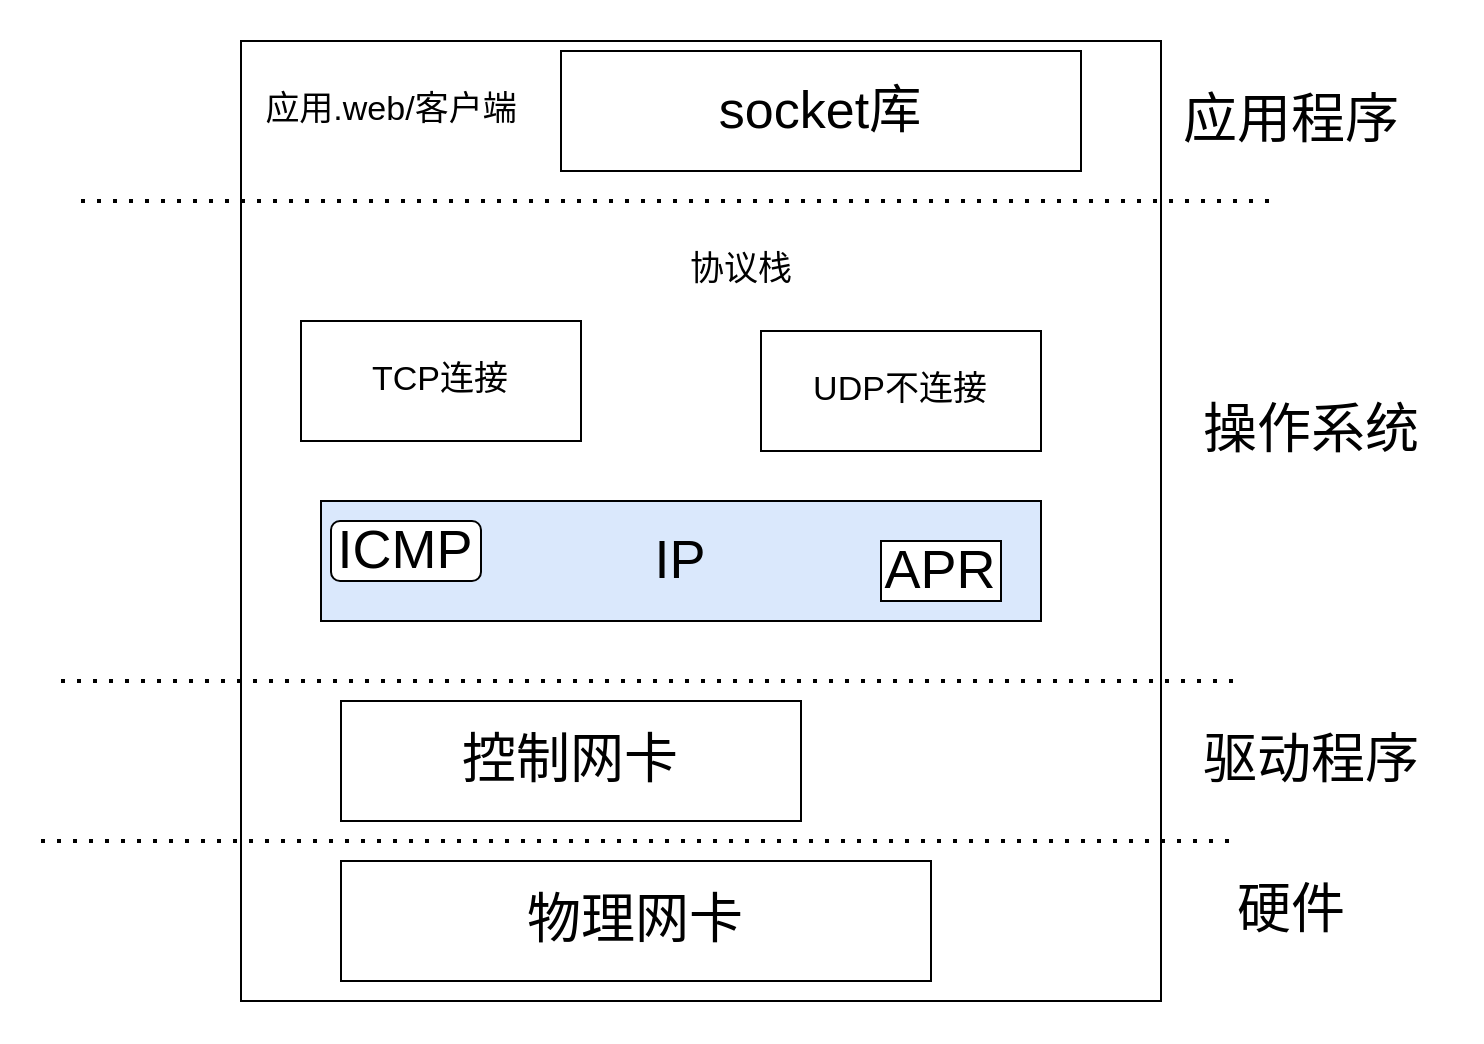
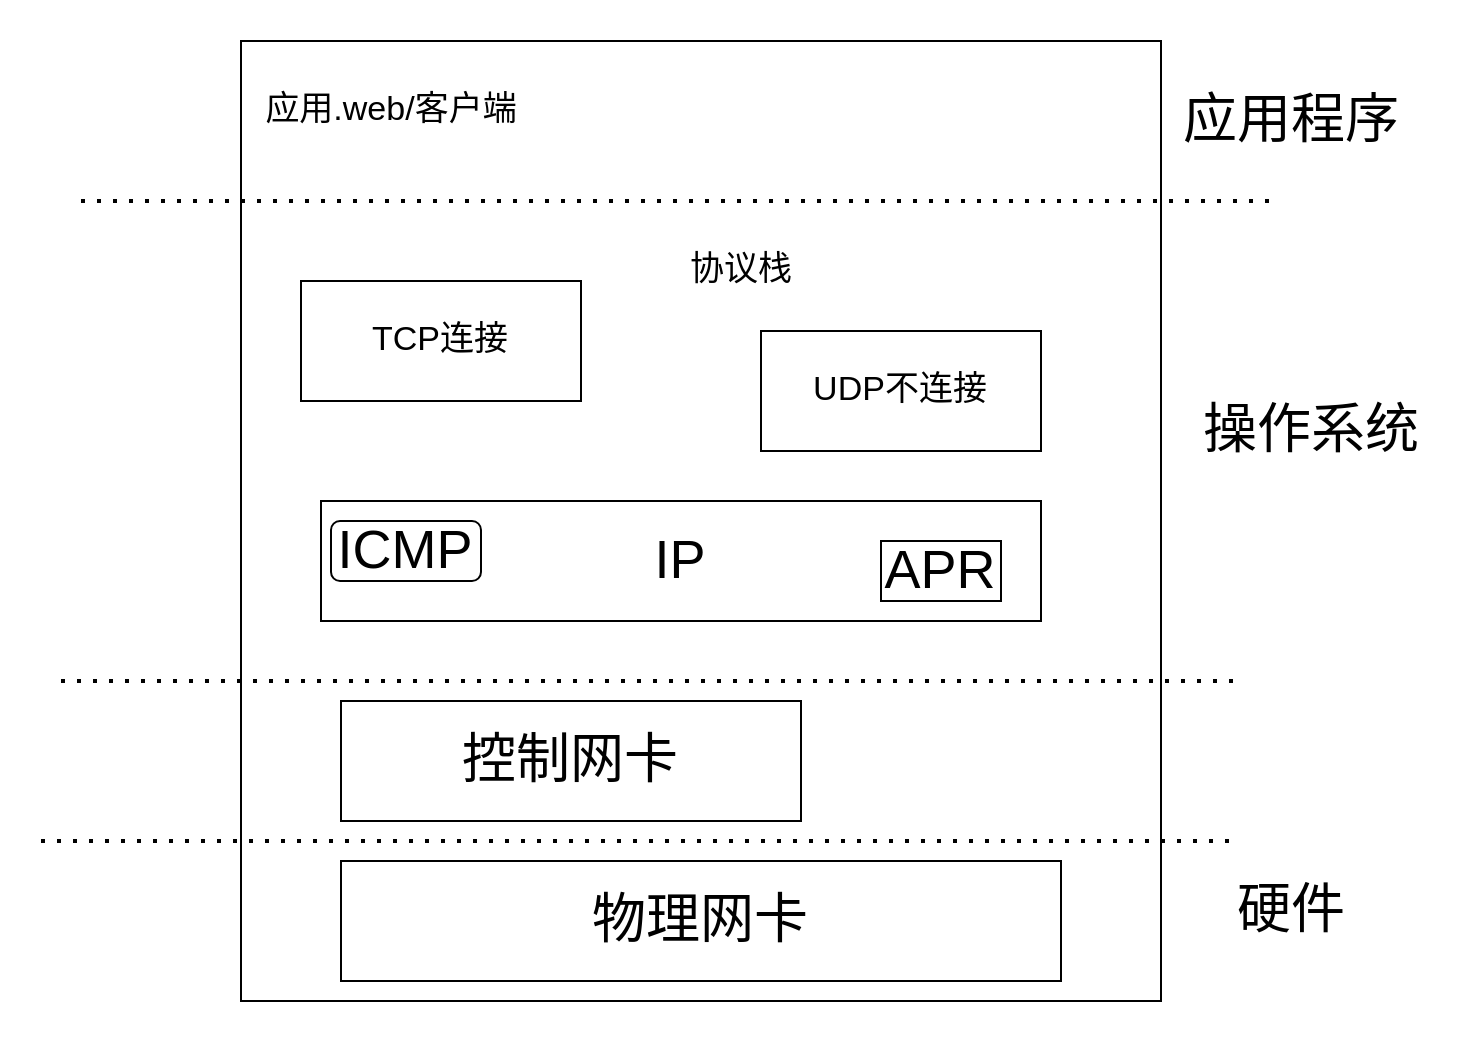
  <mxCell id="0" />
  <mxCell id="1" parent="0" />
  <mxCell id="2" value="" style="rounded=0;whiteSpace=wrap;html=1;" vertex="1" parent="1"><mxGeometry x="120" y="20" width="460" height="480" as="geometry" /></mxCell>
  <mxCell id="3" value="" style="endArrow=none;dashed=1;html=1;dashPattern=1 3;strokeWidth=2;rounded=0;" edge="1" parent="1"><mxGeometry width="50" height="50" relative="1" as="geometry"><mxPoint x="40" y="100" as="sourcePoint" /><mxPoint x="640" y="100" as="targetPoint" /></mxGeometry></mxCell>
  <mxCell id="4" value="" style="endArrow=none;dashed=1;html=1;dashPattern=1 3;strokeWidth=2;rounded=0;" edge="1" parent="1"><mxGeometry width="50" height="50" relative="1" as="geometry"><mxPoint x="30" y="340" as="sourcePoint" /><mxPoint x="620" y="340" as="targetPoint" /></mxGeometry></mxCell>
  <mxCell id="5" value="" style="endArrow=none;dashed=1;html=1;dashPattern=1 3;strokeWidth=2;rounded=0;" edge="1" parent="1"><mxGeometry width="50" height="50" relative="1" as="geometry"><mxPoint x="20" y="420" as="sourcePoint" /><mxPoint x="620" y="420" as="targetPoint" /></mxGeometry></mxCell>
  <mxCell id="6" value="&lt;font style=&quot;font-size: 17px;&quot;&gt;应用.web/客户端&lt;/font&gt;" style="text;html=1;align=center;verticalAlign=middle;resizable=0;points=[];autosize=1;strokeColor=none;fillColor=none;" vertex="1" parent="1"><mxGeometry x="120" y="40" width="150" height="30" as="geometry" /></mxCell>
- <mxCell id="7" value="&lt;font style=&quot;font-size: 26px;&quot;&gt;socket库&lt;/font&gt;" style="rounded=0;whiteSpace=wrap;html=1;" vertex="1" parent="1"><mxGeometry x="280" y="25" width="260" height="60" as="geometry" /></mxCell>
  <mxCell id="8" value="协议栈" style="text;html=1;align=center;verticalAlign=middle;resizable=0;points=[];autosize=1;strokeColor=none;fillColor=none;fontSize=17;" vertex="1" parent="1"><mxGeometry x="335" y="120" width="70" height="30" as="geometry" /></mxCell>
- <mxCell id="9" value="TCP连接" style="rounded=0;whiteSpace=wrap;html=1;fontSize=17;" vertex="1" parent="1"><mxGeometry x="150" y="160" width="140" height="60" as="geometry" /></mxCell>
+ <mxCell id="9" value="TCP连接" style="rounded=0;whiteSpace=wrap;html=1;fontSize=17;" vertex="1" parent="1"><mxGeometry x="150" y="140" width="140" height="60" as="geometry" /></mxCell>
  <mxCell id="10" value="UDP不连接" style="rounded=0;whiteSpace=wrap;html=1;fontSize=17;" vertex="1" parent="1"><mxGeometry x="380" y="165" width="140" height="60" as="geometry" /></mxCell>
- <mxCell id="11" value="IP" style="rounded=0;whiteSpace=wrap;html=1;fontSize=27;fillColor=#dae8fc;" vertex="1" parent="1"><mxGeometry x="160" y="250" width="360" height="60" as="geometry" /></mxCell>
+ <mxCell id="11" value="IP" style="rounded=0;whiteSpace=wrap;html=1;fontSize=27;" vertex="1" parent="1"><mxGeometry x="160" y="250" width="360" height="60" as="geometry" /></mxCell>
  <mxCell id="12" value="ICMP" style="whiteSpace=wrap;html=1;fontSize=27;rounded=1;" vertex="1" parent="1"><mxGeometry x="165" y="260" width="75" height="30" as="geometry" /></mxCell>
  <mxCell id="13" value="APR" style="rounded=0;whiteSpace=wrap;html=1;fontSize=27;" vertex="1" parent="1"><mxGeometry x="440" y="270" width="60" height="30" as="geometry" /></mxCell>
  <mxCell id="14" value="控制网卡" style="rounded=0;whiteSpace=wrap;html=1;fontSize=27;" vertex="1" parent="1"><mxGeometry x="170" y="350" width="230" height="60" as="geometry" /></mxCell>
- <mxCell id="15" value="物理网卡" style="rounded=0;whiteSpace=wrap;html=1;fontSize=27;" vertex="1" parent="1"><mxGeometry x="170" y="430" width="295" height="60" as="geometry" /></mxCell>
+ <mxCell id="15" value="物理网卡" style="rounded=0;whiteSpace=wrap;html=1;fontSize=27;" vertex="1" parent="1"><mxGeometry x="170" y="430" width="360" height="60" as="geometry" /></mxCell>
  <mxCell id="16" value="应用程序" style="text;html=1;align=center;verticalAlign=middle;resizable=0;points=[];autosize=1;strokeColor=none;fillColor=none;fontSize=27;" vertex="1" parent="1"><mxGeometry x="580" y="35" width="130" height="50" as="geometry" /></mxCell>
  <mxCell id="17" value="操作系统" style="text;html=1;align=center;verticalAlign=middle;resizable=0;points=[];autosize=1;strokeColor=none;fillColor=none;fontSize=27;" vertex="1" parent="1"><mxGeometry x="590" y="190" width="130" height="50" as="geometry" /></mxCell>
- <mxCell id="18" value="驱动程序" style="text;html=1;align=center;verticalAlign=middle;resizable=0;points=[];autosize=1;strokeColor=none;fillColor=none;fontSize=27;" vertex="1" parent="1"><mxGeometry x="590" y="355" width="130" height="50" as="geometry" /></mxCell>
  <mxCell id="19" value="硬件" style="text;html=1;align=center;verticalAlign=middle;resizable=0;points=[];autosize=1;strokeColor=none;fillColor=none;fontSize=27;" vertex="1" parent="1"><mxGeometry x="605" y="430" width="80" height="50" as="geometry" /></mxCell>
